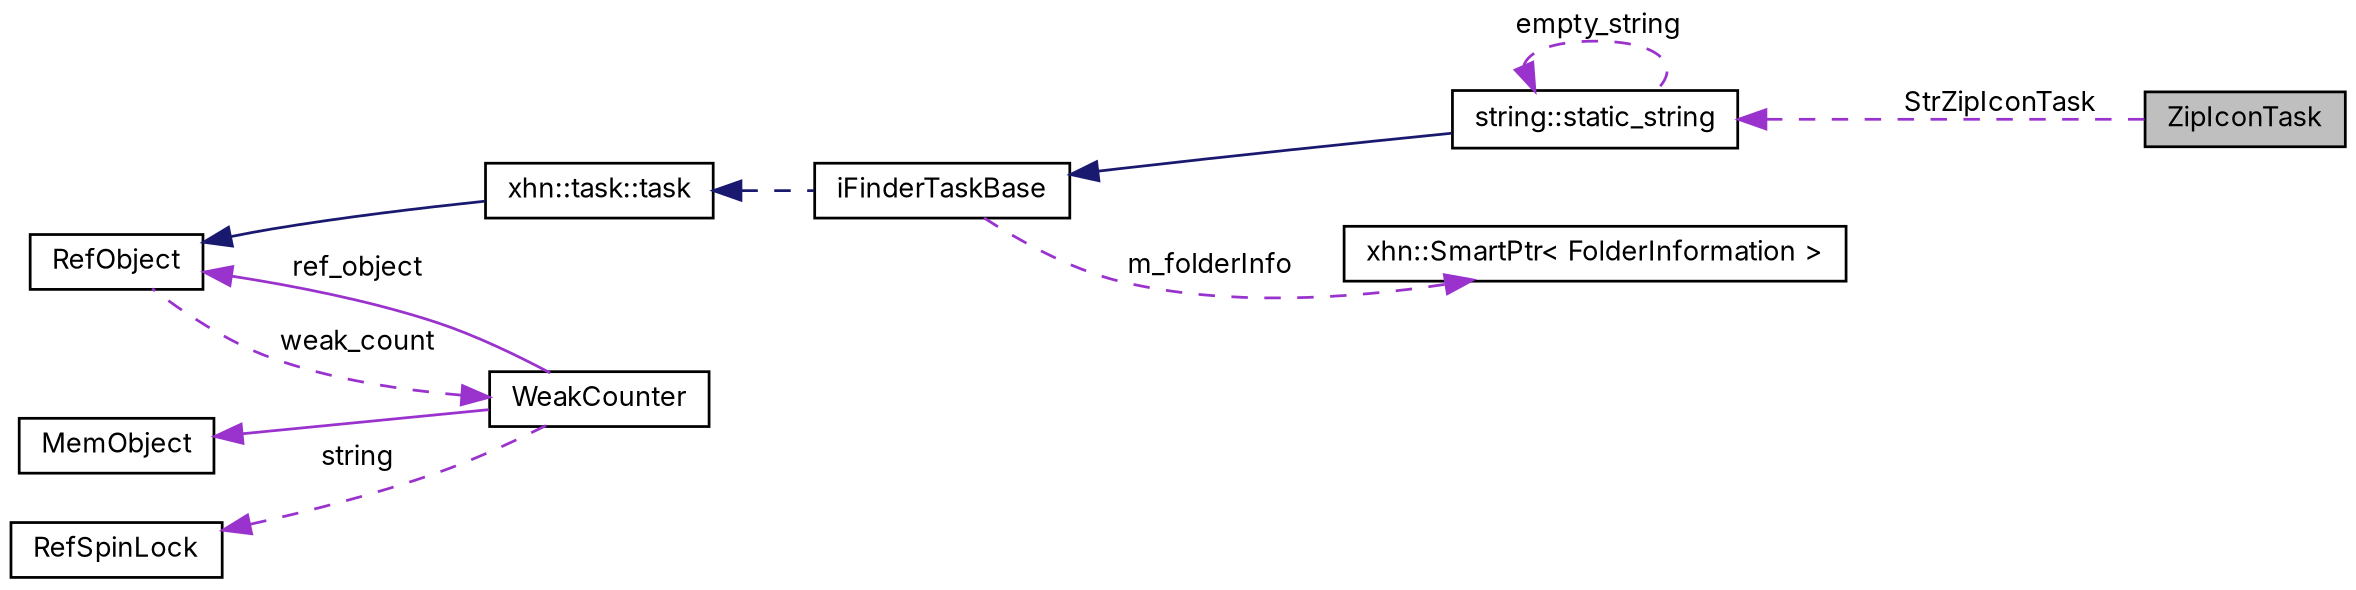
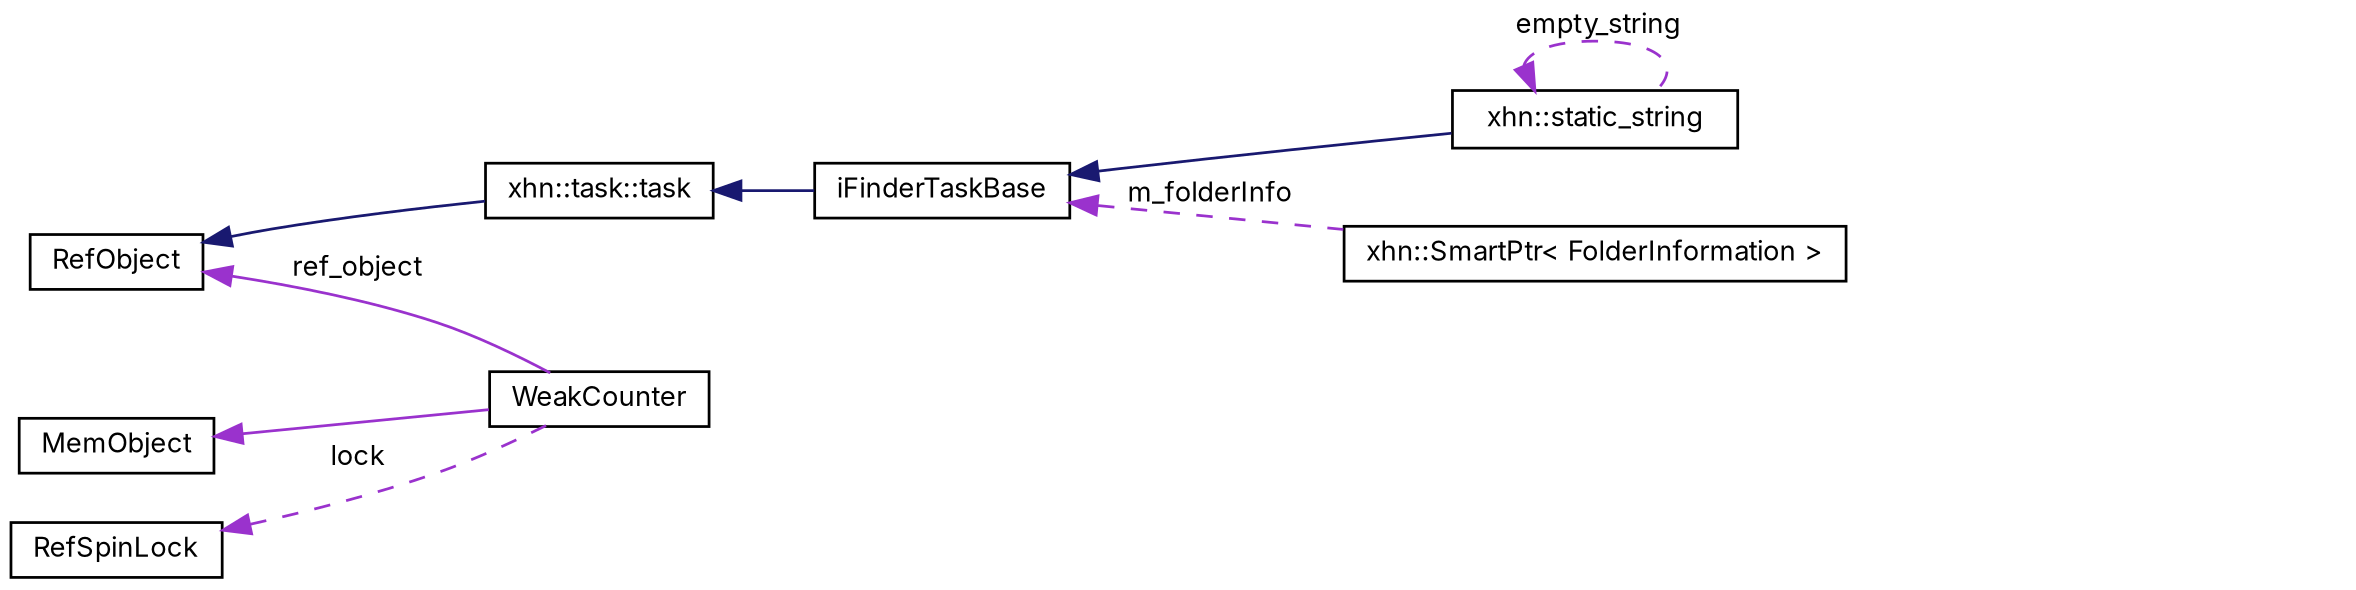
  digraph {
    fontname=Inter
    rankdir=LR
    node [color=black fillcolor=white fontname=Inter fontsize=10 shape=record style=filled]
    edge [color=darkorchid3 dir=back fontname=Inter fontsize=10 labelfontname=Helvetica labelfontsize=10 style=solid]
-   n1 [fillcolor=grey75 fontcolor=black height=0.2 label=ZipIconTask width=0.4]
    n2 [height=0.2 label=iFinderTaskBase width=0.4]
-   n3 [height=0.2 label="string::static_string" width=0.4]
+   n3 [height=0.2 label="xhn::static_string" width=0.4]
    n4 [height=0.2 label="xhn::task::task" width=0.4]
    n5 [height=0.2 label=RefObject width=0.4]
    n6 [height=0.2 label=WeakCounter width=0.4]
    n7 [height=0.2 label=MemObject width=0.4]
    n8 [height=0.2 label=RefSpinLock width=0.4]
    n9 [height=0.2 label="xhn::SmartPtr\< FolderInformation \>" width=0.4]
    n2 -> n3 [color=midnightblue]
-   n3 -> n1 [label=" StrZipIconTask" style=dashed]
    n3 -> n3 [label=" empty_string" style=dashed]
-   n4 -> n2 [color=midnightblue style=dashed]
+   n4 -> n2 [color=midnightblue]
    n5 -> n4 [color=midnightblue]
    n5 -> n6 [label=" ref_object"]
-   n6 -> n5 [label=" weak_count" style=dashed]
    n7 -> n6
-   n8 -> n6 [label=" string" style=dashed]
-   n9 -> n2 [label=" m_folderInfo" style=dashed]
+   n8 -> n6 [label=" lock" style=dashed]
+   n2 -> n9 [label=" m_folderInfo" style=dashed]
  }
